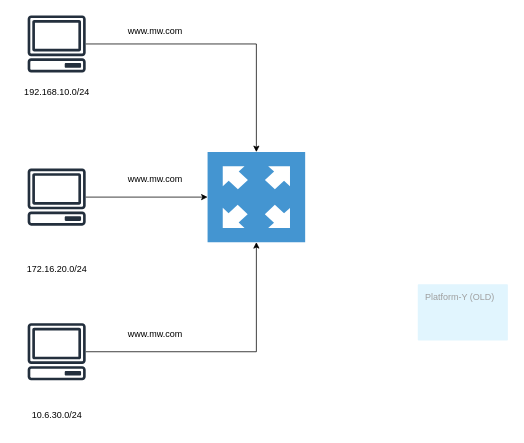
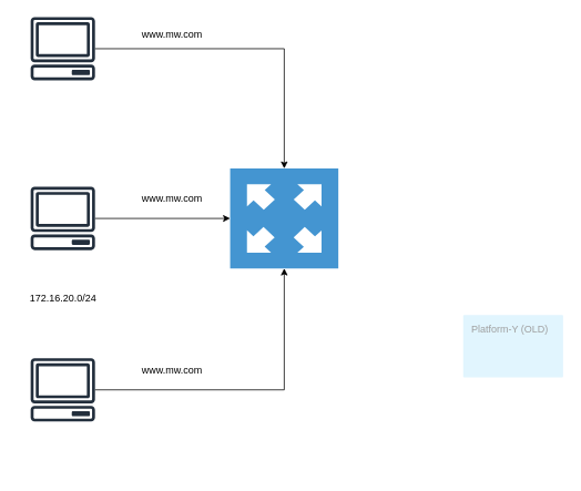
  <mxCell id="0" />
  <mxCell id="1" parent="0" />
  <mxCell id="2" value="" style="pointerEvents=1;shadow=0;dashed=0;html=1;strokeColor=none;fillColor=#4495D1;labelPosition=center;verticalLabelPosition=bottom;verticalAlign=top;align=center;outlineConnect=0;shape=mxgraph.veeam.2d.proxy_appliance;" vertex="1" parent="1"><mxGeometry x="276" y="202" width="130" height="120" as="geometry" /></mxCell>
  <mxCell id="3" value="Platform-Y (OLD)" style="sketch=0;points=[[0,0,0],[0.25,0,0],[0.5,0,0],[0.75,0,0],[1,0,0],[1,0.25,0],[1,0.5,0],[1,0.75,0],[1,1,0],[0.75,1,0],[0.5,1,0],[0.25,1,0],[0,1,0],[0,0.75,0],[0,0.5,0],[0,0.25,0]];rounded=1;absoluteArcSize=1;arcSize=2;html=1;strokeColor=none;gradientColor=none;shadow=0;dashed=0;fontSize=12;fontColor=#9E9E9E;align=left;verticalAlign=top;spacing=10;spacingTop=-4;whiteSpace=wrap;fillColor=#E1F5FE;" vertex="1" parent="1"><mxGeometry x="556" y="378" width="120" height="75" as="geometry" /></mxCell>
  <mxCell id="4" value="" style="edgeStyle=orthogonalEdgeStyle;rounded=0;orthogonalLoop=1;jettySize=auto;html=1;" edge="1" parent="1" source="5" target="2"><mxGeometry relative="1" as="geometry"><mxPoint x="193" y="58" as="targetPoint" /></mxGeometry></mxCell>
  <mxCell id="5" value="" style="sketch=0;outlineConnect=0;fontColor=#232F3E;gradientColor=none;fillColor=#232F3D;strokeColor=none;dashed=0;verticalLabelPosition=bottom;verticalAlign=top;align=center;html=1;fontSize=12;fontStyle=0;aspect=fixed;pointerEvents=1;shape=mxgraph.aws4.client;" vertex="1" parent="1"><mxGeometry x="36" y="20" width="78" height="76" as="geometry" /></mxCell>
  <mxCell id="6" value="" style="edgeStyle=orthogonalEdgeStyle;rounded=0;orthogonalLoop=1;jettySize=auto;html=1;" edge="1" parent="1" source="7" target="2"><mxGeometry relative="1" as="geometry"><mxPoint x="193" y="262" as="targetPoint" /></mxGeometry></mxCell>
  <mxCell id="7" value="" style="sketch=0;outlineConnect=0;fontColor=#232F3E;gradientColor=none;fillColor=#232F3D;strokeColor=none;dashed=0;verticalLabelPosition=bottom;verticalAlign=top;align=center;html=1;fontSize=12;fontStyle=0;aspect=fixed;pointerEvents=1;shape=mxgraph.aws4.client;" vertex="1" parent="1"><mxGeometry x="36" y="224" width="78" height="76" as="geometry" /></mxCell>
  <mxCell id="8" value="" style="edgeStyle=orthogonalEdgeStyle;rounded=0;orthogonalLoop=1;jettySize=auto;html=1;" edge="1" parent="1" source="9" target="2"><mxGeometry relative="1" as="geometry"><mxPoint x="193" y="468" as="targetPoint" /></mxGeometry></mxCell>
  <mxCell id="9" value="" style="sketch=0;outlineConnect=0;fontColor=#232F3E;gradientColor=none;fillColor=#232F3D;strokeColor=none;dashed=0;verticalLabelPosition=bottom;verticalAlign=top;align=center;html=1;fontSize=12;fontStyle=0;aspect=fixed;pointerEvents=1;shape=mxgraph.aws4.client;" vertex="1" parent="1"><mxGeometry x="36" y="430" width="78" height="76" as="geometry" /></mxCell>
- <mxCell id="10" value="192.168.10.0/24" style="text;html=1;align=center;verticalAlign=middle;resizable=0;points=[];autosize=1;strokeColor=none;fillColor=none;" vertex="1" parent="1"><mxGeometry x="20" y="108" width="110" height="30" as="geometry" /></mxCell>
  <mxCell id="11" value="172.16.20.0/24" style="text;html=1;align=center;verticalAlign=middle;resizable=0;points=[];autosize=1;strokeColor=none;fillColor=none;" vertex="1" parent="1"><mxGeometry x="25" y="343" width="100" height="30" as="geometry" /></mxCell>
- <mxCell id="12" value="10.6.30.0/24" style="text;html=1;align=center;verticalAlign=middle;resizable=0;points=[];autosize=1;strokeColor=none;fillColor=none;" vertex="1" parent="1"><mxGeometry x="30" y="538" width="90" height="30" as="geometry" /></mxCell>
  <mxCell id="13" value="www.mw.com" style="text;html=1;align=center;verticalAlign=middle;resizable=0;points=[];autosize=1;strokeColor=none;fillColor=none;" vertex="1" parent="1"><mxGeometry x="156" y="26" width="100" height="30" as="geometry" /></mxCell>
  <mxCell id="14" value="www.mw.com" style="text;html=1;align=center;verticalAlign=middle;resizable=0;points=[];autosize=1;strokeColor=none;fillColor=none;" vertex="1" parent="1"><mxGeometry x="156" y="224" width="100" height="30" as="geometry" /></mxCell>
  <mxCell id="15" value="www.mw.com" style="text;html=1;align=center;verticalAlign=middle;resizable=0;points=[];autosize=1;strokeColor=none;fillColor=none;" vertex="1" parent="1"><mxGeometry x="156" y="430" width="100" height="30" as="geometry" /></mxCell>
